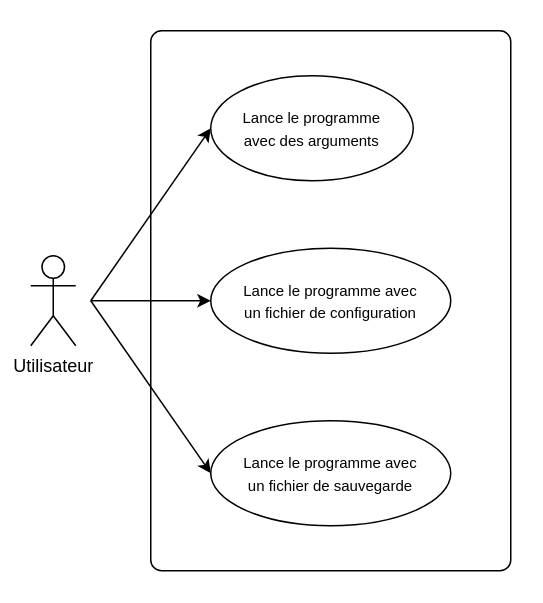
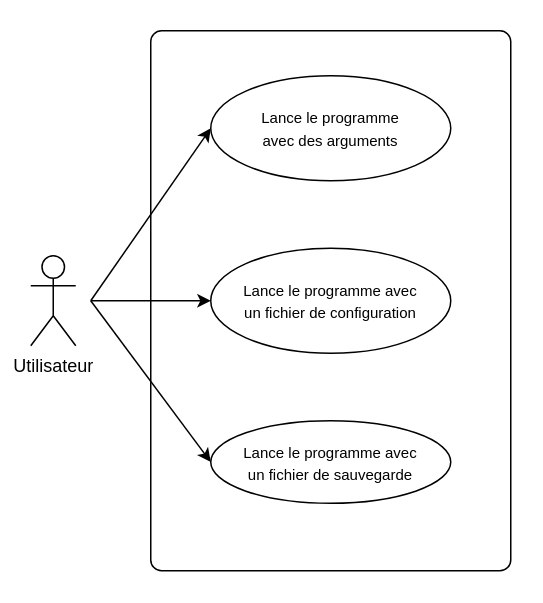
  <mxCell id="0" />
  <mxCell id="1" parent="0" />
  <mxCell id="2" value="" style="rounded=1;whiteSpace=wrap;html=1;arcSize=3;" parent="1" vertex="1"><mxGeometry x="100" y="20" width="240" height="360" as="geometry" /></mxCell>
  <mxCell id="3" value="Utilisateur" style="shape=umlActor;verticalLabelPosition=bottom;verticalAlign=top;html=1;outlineConnect=0;" parent="1" vertex="1"><mxGeometry x="20" y="170" width="30" height="60" as="geometry" /></mxCell>
- <mxCell id="4" value="&lt;font style=&quot;font-size: 10px;&quot;&gt;Lance le programme avec&lt;br&gt;un fichier de sauvegarde&lt;/font&gt;" style="ellipse;whiteSpace=wrap;html=1;" parent="1" vertex="1"><mxGeometry x="140" y="280" width="160" height="70" as="geometry" /></mxCell>
+ <mxCell id="4" value="&lt;font style=&quot;font-size: 10px;&quot;&gt;Lance le programme avec&lt;br&gt;un fichier de sauvegarde&lt;/font&gt;" style="ellipse;whiteSpace=wrap;html=1;" parent="1" vertex="1"><mxGeometry x="140" y="280" width="160" height="55" as="geometry" /></mxCell>
  <mxCell id="5" value="&lt;font style=&quot;font-size: 10px;&quot;&gt;Lance le programme avec&lt;br&gt;un fichier de configuration&lt;br&gt;&lt;/font&gt;" style="ellipse;whiteSpace=wrap;html=1;" parent="1" vertex="1"><mxGeometry x="140" y="165" width="160" height="70" as="geometry" /></mxCell>
  <mxCell id="6" value="" style="edgeStyle=none;orthogonalLoop=1;jettySize=auto;html=1;rounded=0;entryX=0;entryY=0.5;entryDx=0;entryDy=0;" parent="1" target="5" edge="1"><mxGeometry width="100" relative="1" as="geometry"><mxPoint x="60" y="200" as="sourcePoint" /><mxPoint x="110" y="200" as="targetPoint" /><Array as="points" /></mxGeometry></mxCell>
  <mxCell id="7" value="" style="edgeStyle=none;orthogonalLoop=1;jettySize=auto;html=1;rounded=0;entryX=0;entryY=0.5;entryDx=0;entryDy=0;" parent="1" target="4" edge="1"><mxGeometry width="100" relative="1" as="geometry"><mxPoint x="60" y="200" as="sourcePoint" /><mxPoint x="120" y="140" as="targetPoint" /><Array as="points" /></mxGeometry></mxCell>
- <mxCell id="8" value="&lt;font style=&quot;font-size: 10px;&quot;&gt;Lance le programme&lt;br&gt;avec des arguments&lt;br&gt;&lt;/font&gt;" style="ellipse;whiteSpace=wrap;html=1;" parent="1" vertex="1"><mxGeometry x="140" y="50" width="135" height="70" as="geometry" /></mxCell>
+ <mxCell id="8" value="&lt;font style=&quot;font-size: 10px;&quot;&gt;Lance le programme&lt;br&gt;avec des arguments&lt;br&gt;&lt;/font&gt;" style="ellipse;whiteSpace=wrap;html=1;" parent="1" vertex="1"><mxGeometry x="140" y="50" width="160" height="70" as="geometry" /></mxCell>
  <mxCell id="9" value="" style="edgeStyle=none;orthogonalLoop=1;jettySize=auto;html=1;rounded=0;entryX=0;entryY=0.5;entryDx=0;entryDy=0;" parent="1" target="8" edge="1"><mxGeometry width="100" relative="1" as="geometry"><mxPoint x="60" y="200" as="sourcePoint" /><mxPoint x="140" y="199" as="targetPoint" /><Array as="points" /></mxGeometry></mxCell>
